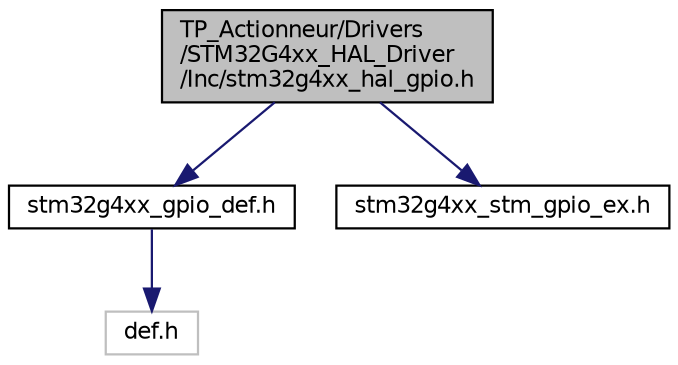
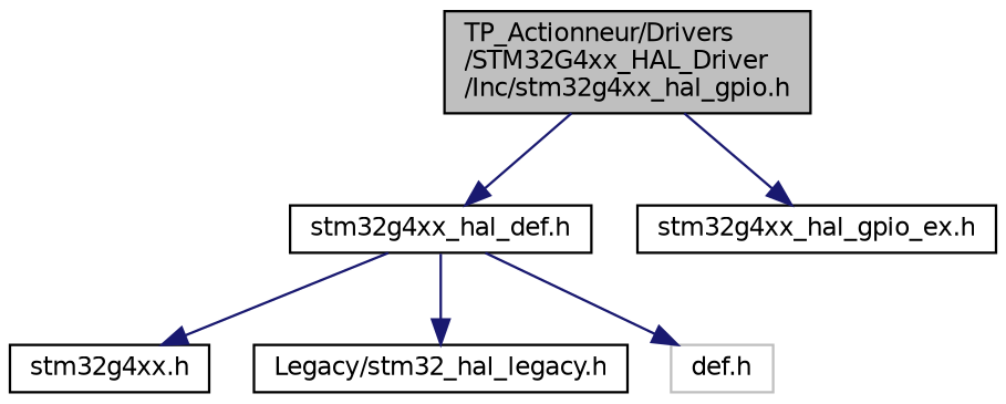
  digraph {
    node [color=black fillcolor=white fontname=Helvetica fontsize=10 shape=record style=filled]
    edge [color=midnightblue fontname=Helvetica fontsize=10 labelfontname=Helvetica labelfontsize=10 style=solid]
    n1 [fillcolor=grey75 fontcolor=black height=0.2 label="TP_Actionneur/Drivers\l/STM32G4xx_HAL_Driver\l/Inc/stm32g4xx_hal_gpio.h" width=0.4]
-   n2 [height=0.2 label="stm32g4xx_gpio_def.h" width=0.4]
-   n3 [height=0.2 label="stm32g4xx_stm_gpio_ex.h" width=0.4]
+   n2 [height=0.2 label="stm32g4xx_hal_def.h" width=0.4]
+   n3 [height=0.2 label="stm32g4xx_hal_gpio_ex.h" width=0.4]
+   n4 [height=0.2 label="stm32g4xx.h" width=0.4]
+   n5 [height=0.2 label="Legacy/stm32_hal_legacy.h" width=0.4]
    n6 [color=grey75 height=0.2 label="def.h" width=0.4]
    n1 -> n2
    n1 -> n3
+   n2 -> n4
+   n2 -> n5
    n2 -> n6
  }
